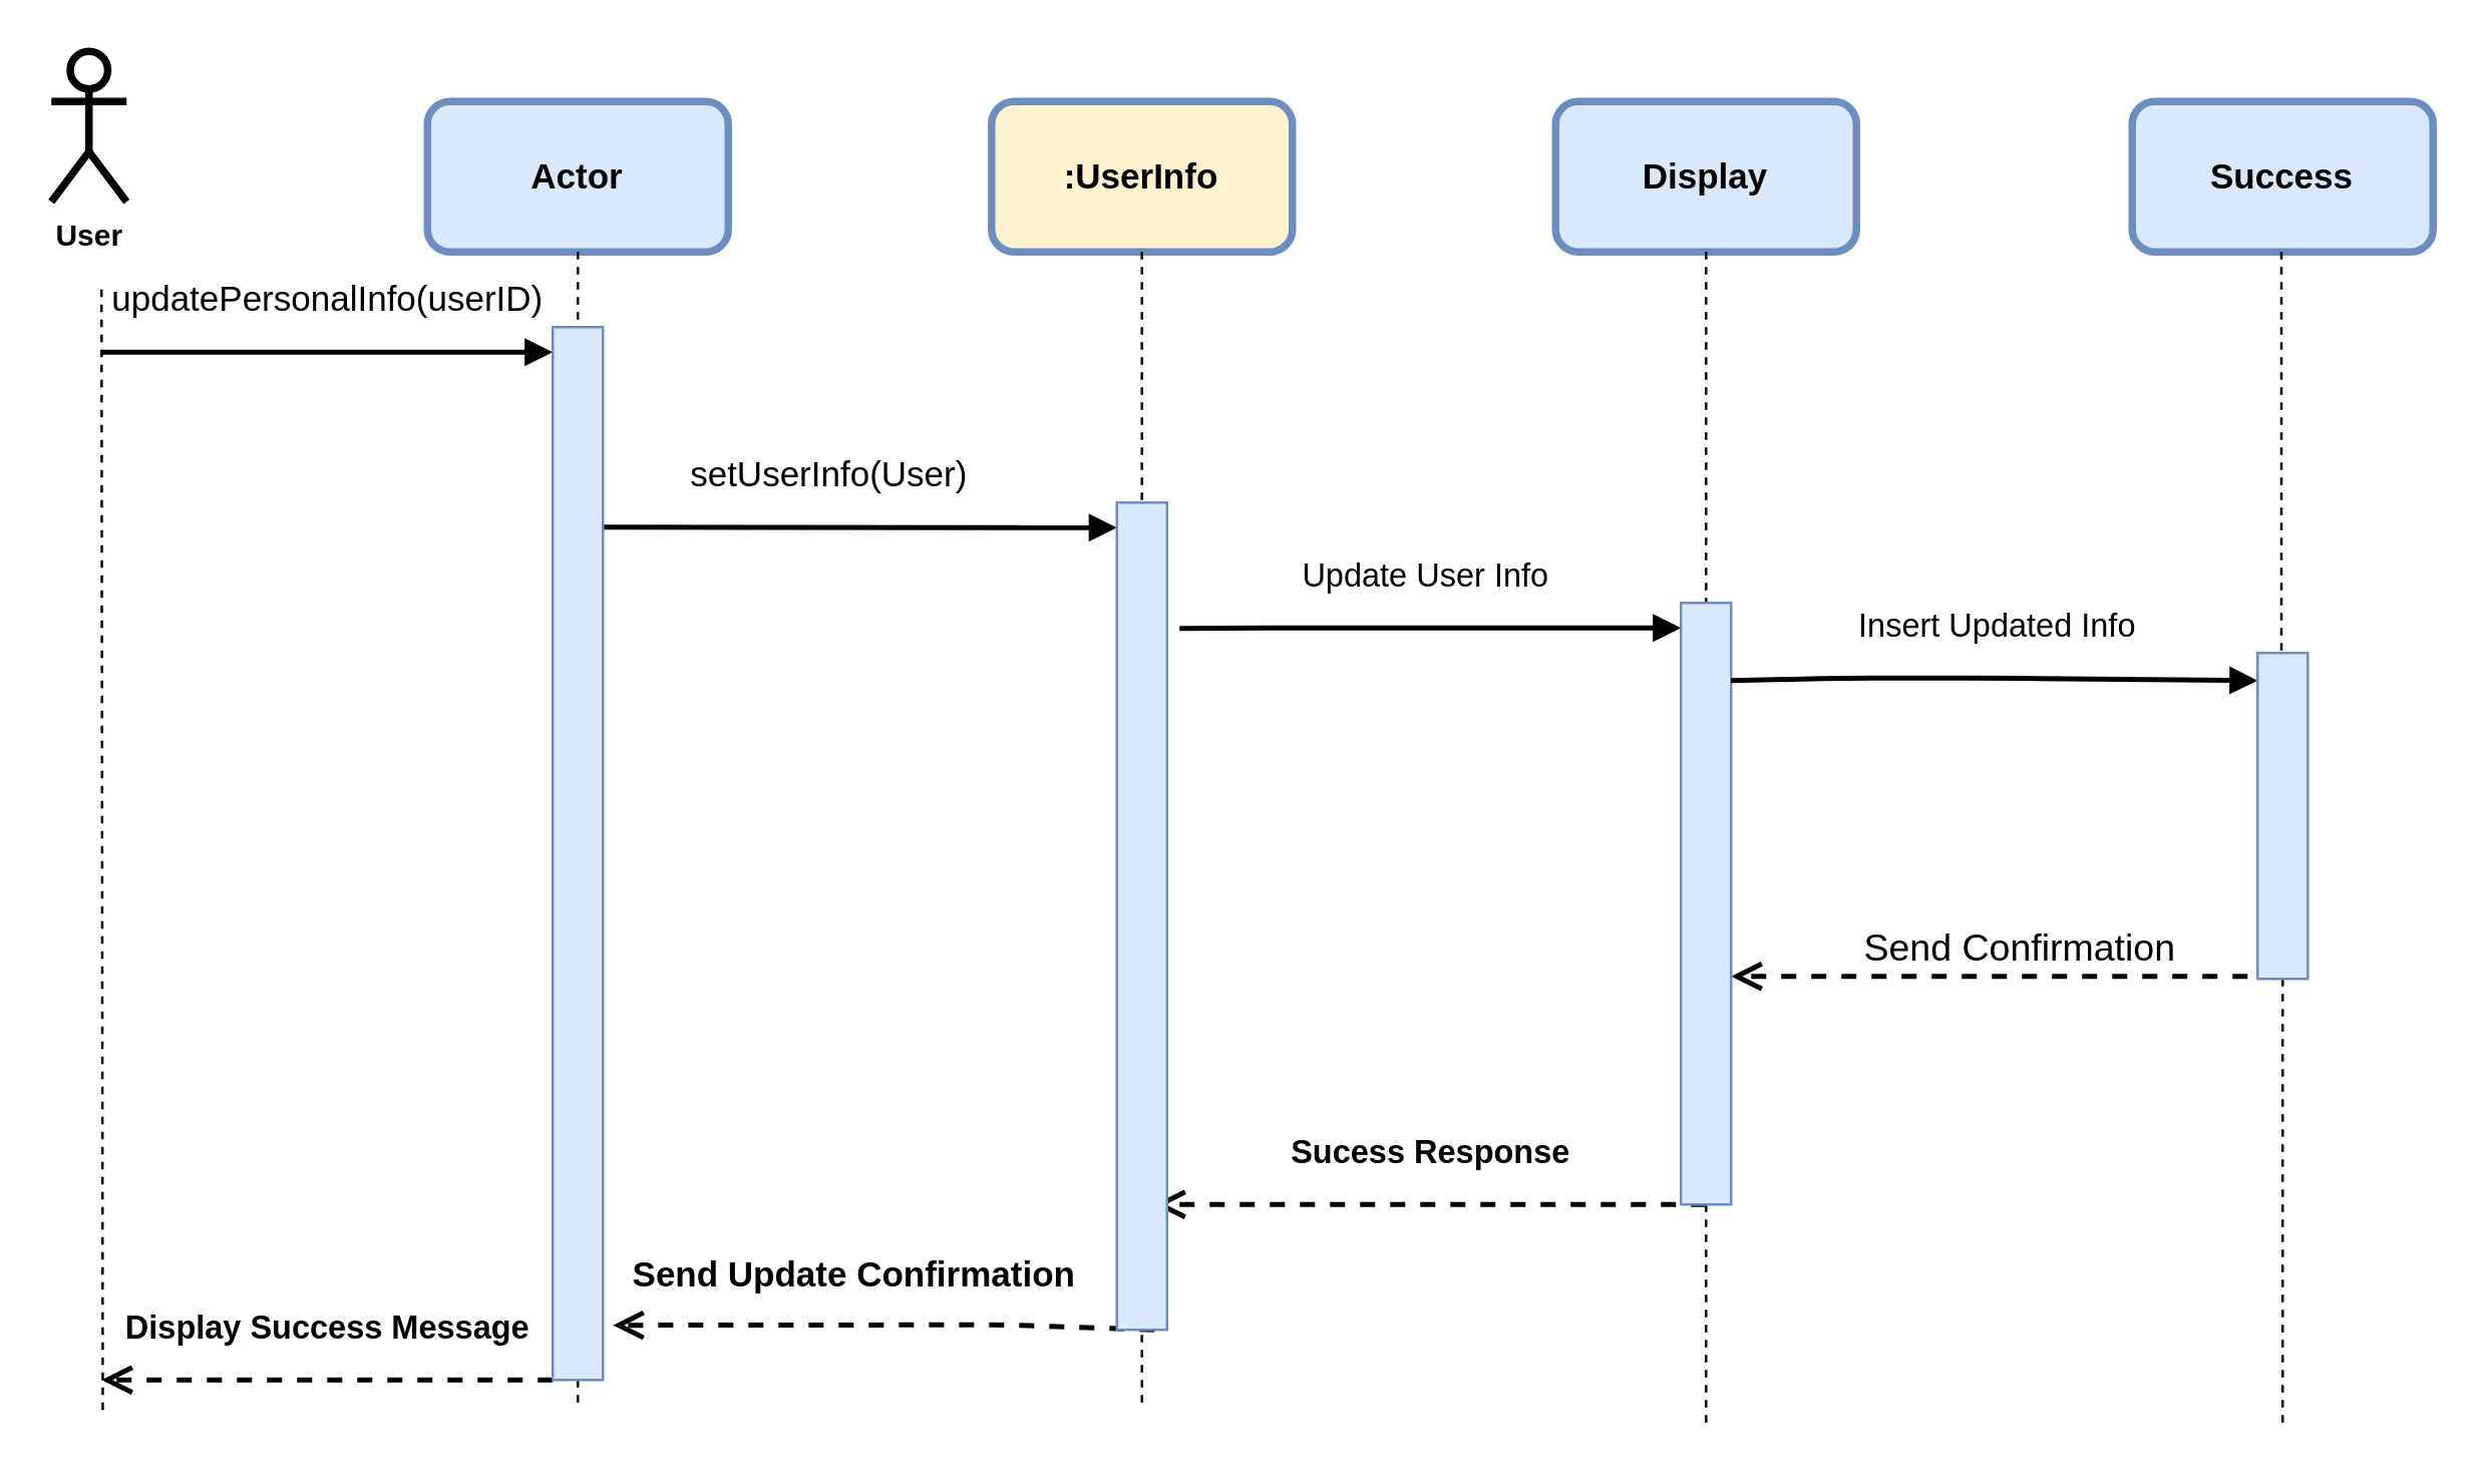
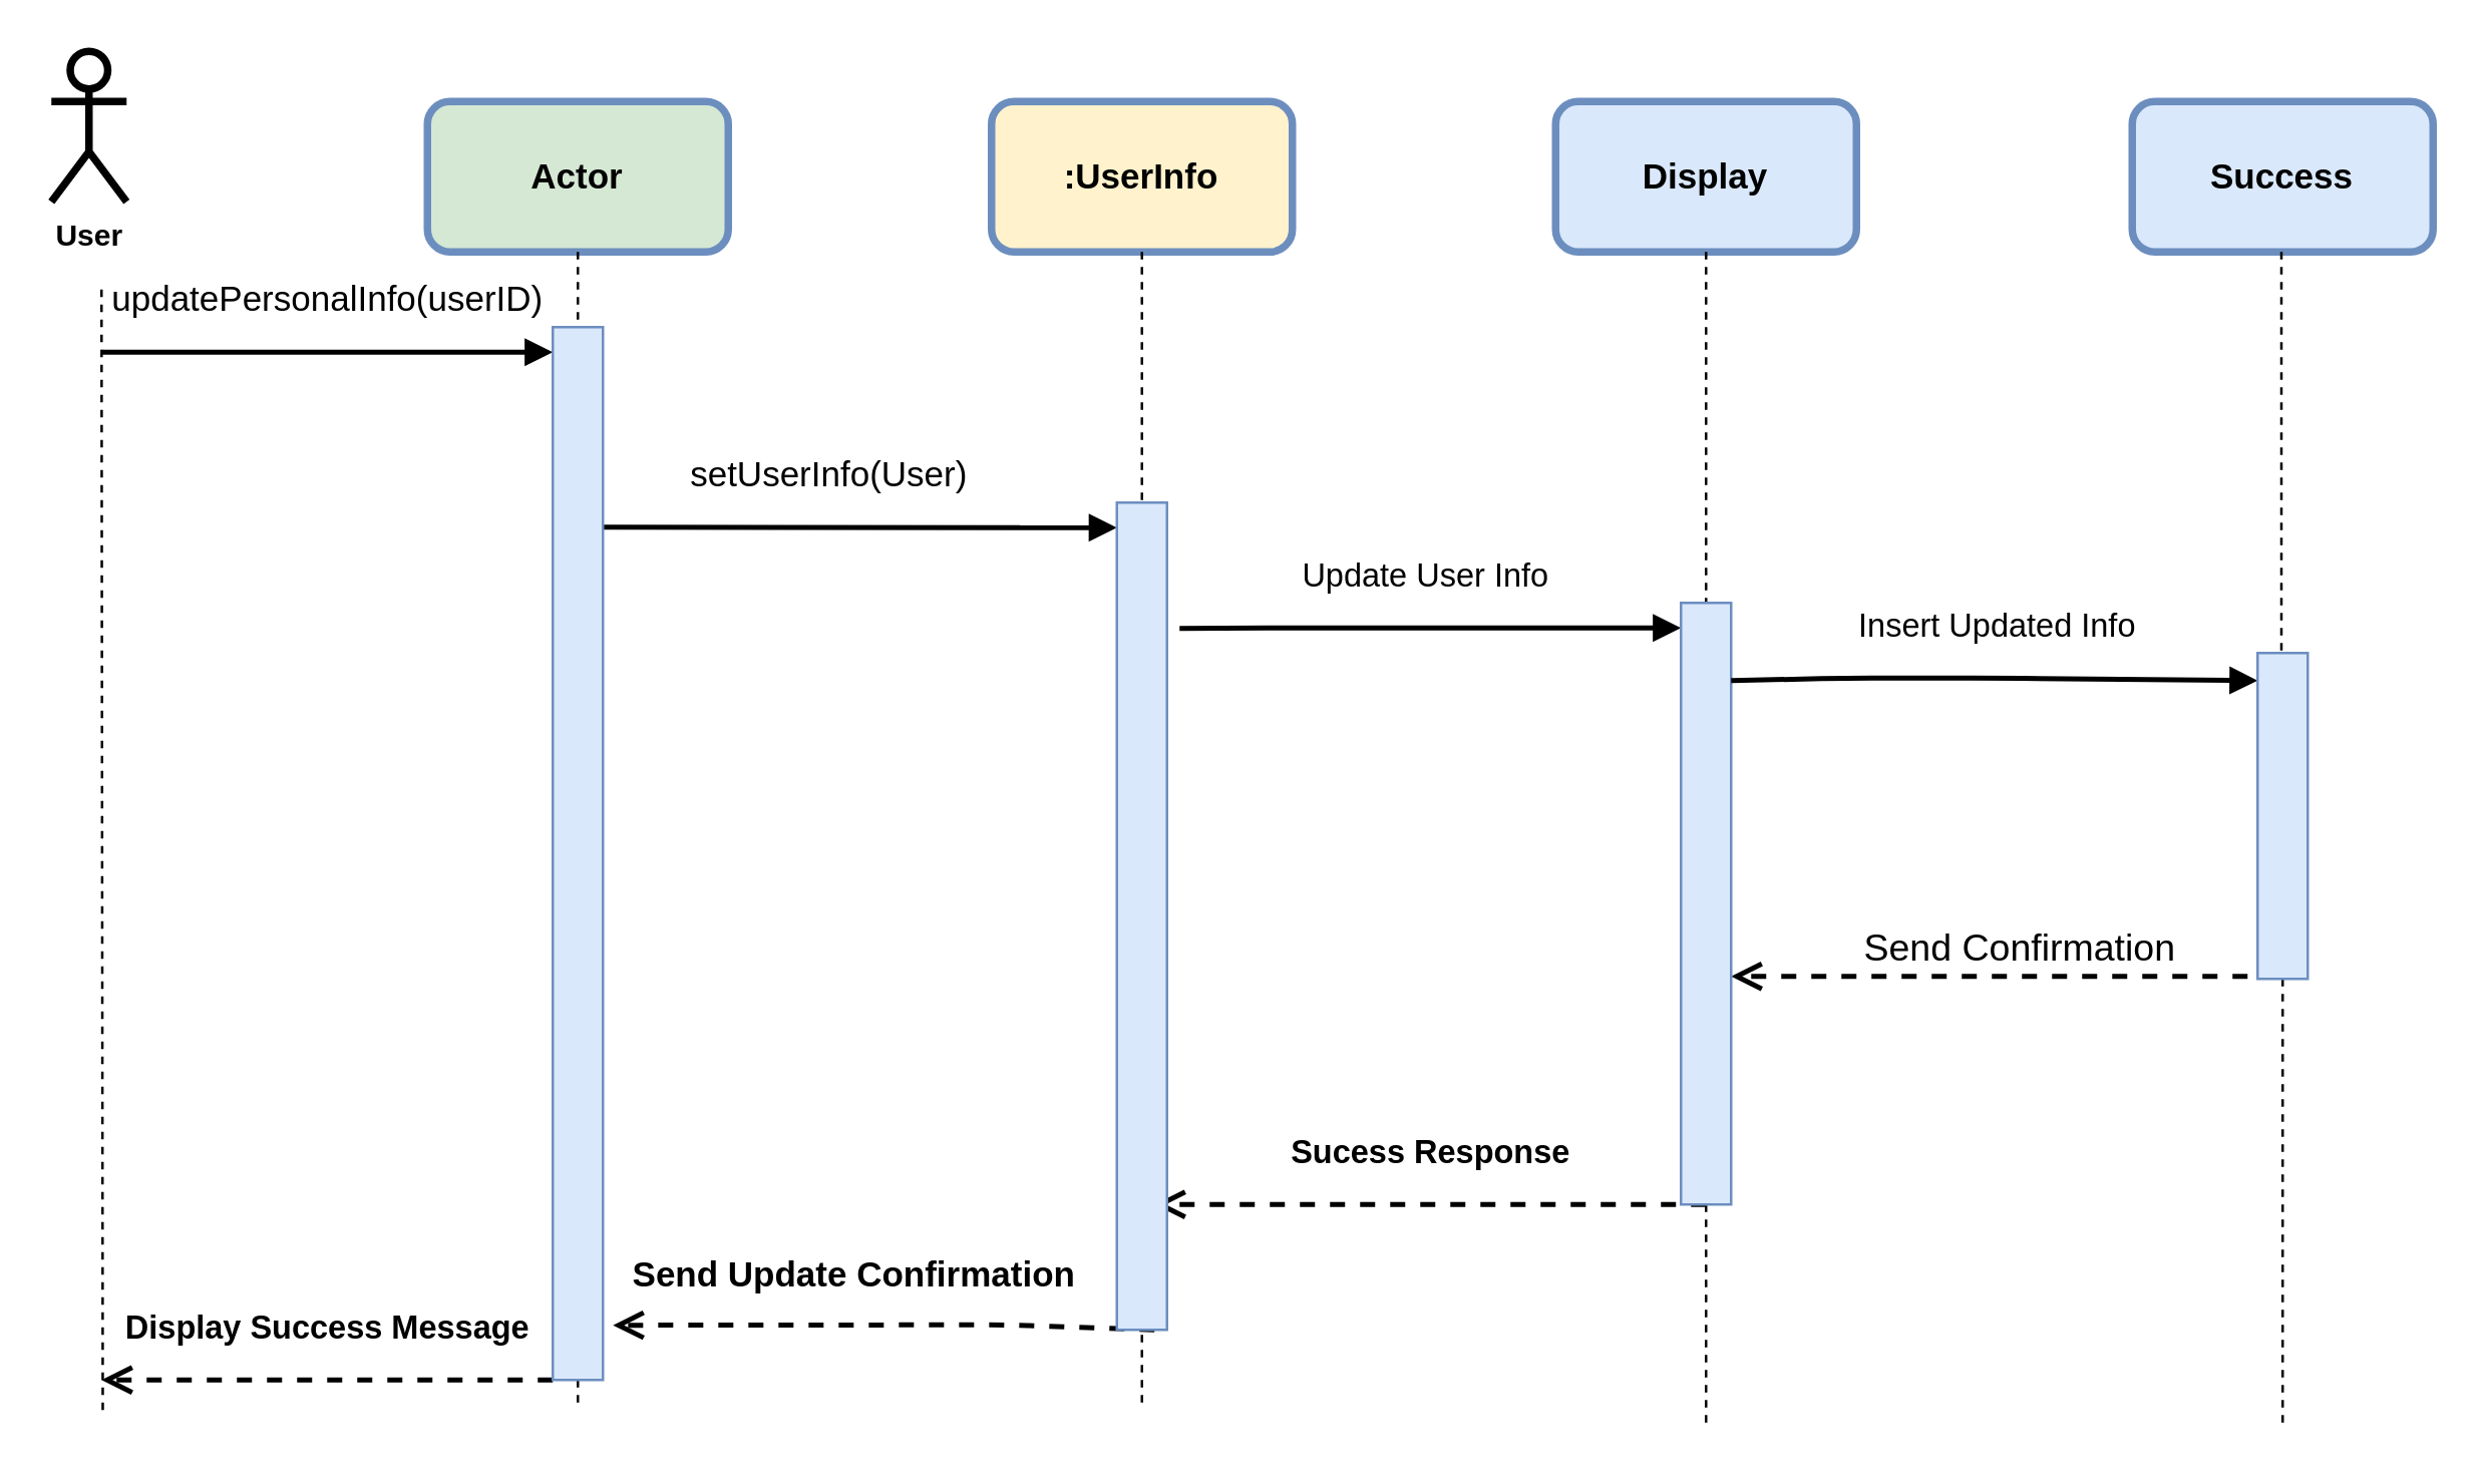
  <mxCell id="0" />
  <mxCell id="1" parent="0" />
  <mxCell id="2" value="&lt;b&gt;User&lt;/b&gt;" style="shape=umlActor;verticalLabelPosition=bottom;verticalAlign=top;html=1;outlineConnect=0;strokeWidth=3;rounded=1;" parent="1" vertex="1"><mxGeometry x="20" y="20" width="30" height="60" as="geometry" /></mxCell>
- <mxCell id="3" value="&lt;font color=&quot;#000000&quot;&gt;&lt;span style=&quot;font-size: 14px;&quot;&gt;&lt;b&gt;Actor&lt;/b&gt;&lt;/span&gt;&lt;/font&gt;" style="rounded=1;whiteSpace=wrap;html=1;strokeWidth=3;fillColor=#dae8fc;strokeColor=#6c8ebf;" parent="1" vertex="1"><mxGeometry x="170" y="40" width="120" height="60" as="geometry" /></mxCell>
+ <mxCell id="3" value="&lt;font color=&quot;#000000&quot;&gt;&lt;span style=&quot;font-size: 14px;&quot;&gt;&lt;b&gt;Actor&lt;/b&gt;&lt;/span&gt;&lt;/font&gt;" style="rounded=1;whiteSpace=wrap;html=1;strokeWidth=3;fillColor=#d5e8d4;strokeColor=#6c8ebf;" parent="1" vertex="1"><mxGeometry x="170" y="40" width="120" height="60" as="geometry" /></mxCell>
  <mxCell id="4" value="&lt;font color=&quot;#000000&quot; style=&quot;font-size: 14px;&quot;&gt;&lt;b&gt;:UserInfo&lt;/b&gt;&lt;/font&gt;" style="rounded=1;whiteSpace=wrap;html=1;strokeWidth=3;fillColor=#fff2cc;strokeColor=#6c8ebf;" parent="1" vertex="1"><mxGeometry x="395" y="40" width="120" height="60" as="geometry" /></mxCell>
  <mxCell id="5" value="&lt;b style=&quot;color: rgb(0, 0, 0); font-size: 14px;&quot;&gt;Display&lt;/b&gt;" style="rounded=1;whiteSpace=wrap;html=1;strokeWidth=3;fillColor=#dae8fc;strokeColor=#6c8ebf;" parent="1" vertex="1"><mxGeometry x="620" y="40" width="120" height="60" as="geometry" /></mxCell>
  <mxCell id="6" value="" style="edgeStyle=none;html=1;exitX=0.5;exitY=1;exitDx=0;exitDy=0;dashed=1;endArrow=none;strokeWidth=1;" parent="1" source="4" edge="1"><mxGeometry relative="1" as="geometry"><mxPoint x="455" y="560" as="targetPoint" /><mxPoint x="455" y="100" as="sourcePoint" /></mxGeometry></mxCell>
  <mxCell id="7" value="&lt;font color=&quot;#000000&quot; style=&quot;font-size: 14px;&quot;&gt;&lt;b&gt;Success&lt;/b&gt;&lt;/font&gt;" style="rounded=1;whiteSpace=wrap;html=1;strokeWidth=3;fillColor=#dae8fc;strokeColor=#6c8ebf;" parent="1" vertex="1"><mxGeometry x="850" y="40" width="120" height="60" as="geometry" /></mxCell>
  <mxCell id="8" value="" style="edgeStyle=none;html=1;exitX=0.5;exitY=1;exitDx=0;exitDy=0;dashed=1;endArrow=none;strokeWidth=1;startArrow=none;" parent="1" source="23" edge="1"><mxGeometry relative="1" as="geometry"><mxPoint x="680" y="570" as="targetPoint" /><mxPoint x="680" y="100" as="sourcePoint" /></mxGeometry></mxCell>
  <mxCell id="9" value="" style="edgeStyle=none;html=1;exitX=0.5;exitY=1;exitDx=0;exitDy=0;dashed=1;endArrow=none;strokeWidth=1;startArrow=none;" parent="1" source="22" edge="1"><mxGeometry relative="1" as="geometry"><mxPoint x="230" y="560" as="targetPoint" /><mxPoint x="230" y="100" as="sourcePoint" /></mxGeometry></mxCell>
  <mxCell id="10" value="" style="edgeStyle=none;html=1;exitX=0.5;exitY=1;exitDx=0;exitDy=0;dashed=1;endArrow=none;strokeWidth=1;" parent="1" edge="1"><mxGeometry relative="1" as="geometry"><mxPoint x="40.5" y="565" as="targetPoint" /><mxPoint x="40" y="115" as="sourcePoint" /></mxGeometry></mxCell>
  <mxCell id="11" value="" style="edgeStyle=none;html=1;exitX=0.5;exitY=1;exitDx=0;exitDy=0;dashed=1;endArrow=none;strokeWidth=1;startArrow=none;" parent="1" source="26" edge="1"><mxGeometry relative="1" as="geometry"><mxPoint x="910" y="570" as="targetPoint" /><mxPoint x="909.5" y="100" as="sourcePoint" /></mxGeometry></mxCell>
  <mxCell id="12" value="&lt;font style=&quot;font-size: 14px;&quot;&gt; updatePersonalInfo(userID)&lt;/font&gt;" style="html=1;verticalAlign=bottom;endArrow=block;strokeWidth=2;" parent="1" edge="1"><mxGeometry y="10" width="80" relative="1" as="geometry"><mxPoint x="40" y="140" as="sourcePoint" /><mxPoint x="220" y="140" as="targetPoint" /><mxPoint as="offset" /></mxGeometry></mxCell>
  <mxCell id="13" value="&lt;font size=&quot;1&quot; style=&quot;&quot;&gt;&lt;span style=&quot;font-size: 13px;&quot;&gt;&lt;b&gt;Display Success Message&lt;/b&gt;&lt;/span&gt;&lt;/font&gt;" style="html=1;verticalAlign=bottom;endArrow=open;dashed=1;endSize=8;strokeWidth=2;fontSize=12;" parent="1" edge="1"><mxGeometry y="-10" relative="1" as="geometry"><mxPoint x="220" y="550" as="sourcePoint" /><mxPoint x="40" y="550" as="targetPoint" /><mxPoint as="offset" /></mxGeometry></mxCell>
  <mxCell id="14" value="&lt;font style=&quot;font-size: 14px;&quot;&gt;setUserInfo(User)&lt;/font&gt;" style="html=1;verticalAlign=bottom;endArrow=block;strokeWidth=2;fontSize=13;exitX=1;exitY=0.19;exitDx=0;exitDy=0;exitPerimeter=0;" parent="1" source="22" edge="1"><mxGeometry x="-0.122" y="10" width="80" relative="1" as="geometry"><mxPoint x="45" y="210" as="sourcePoint" /><mxPoint x="445" y="210" as="targetPoint" /><mxPoint as="offset" /></mxGeometry></mxCell>
  <mxCell id="15" value="Update User Info" style="html=1;verticalAlign=bottom;endArrow=block;strokeWidth=2;fontSize=13;exitX=1.25;exitY=0.152;exitDx=0;exitDy=0;exitPerimeter=0;" parent="1" source="19" edge="1"><mxGeometry x="-0.023" y="10" width="80" relative="1" as="geometry"><mxPoint x="475" y="250" as="sourcePoint" /><mxPoint x="670" y="250" as="targetPoint" /><Array as="points"><mxPoint x="515" y="250" /><mxPoint x="535" y="250" /><mxPoint x="575" y="250" /></Array><mxPoint as="offset" /></mxGeometry></mxCell>
  <mxCell id="16" value="&lt;font style=&quot;font-size: 14px;&quot;&gt;&lt;b&gt;Send Update Confirmation&lt;/b&gt;&lt;/font&gt;" style="html=1;verticalAlign=bottom;endArrow=open;dashed=1;endSize=8;strokeWidth=2;fontSize=13;entryX=1.2;entryY=0.948;entryDx=0;entryDy=0;entryPerimeter=0;" parent="1" target="22" edge="1"><mxGeometry x="0.111" y="-9" relative="1" as="geometry"><mxPoint x="460" y="530" as="sourcePoint" /><mxPoint x="50" y="530" as="targetPoint" /><mxPoint as="offset" /><Array as="points"><mxPoint x="400" y="528" /></Array></mxGeometry></mxCell>
  <mxCell id="17" value="&lt;font style=&quot;font-size: 15px;&quot;&gt;Send Confirmation&lt;/font&gt;" style="html=1;verticalAlign=bottom;endArrow=open;dashed=1;endSize=8;strokeWidth=2;fontSize=13;" parent="1" edge="1"><mxGeometry relative="1" as="geometry"><mxPoint x="920" y="389" as="sourcePoint" /><mxPoint x="690" y="389" as="targetPoint" /></mxGeometry></mxCell>
  <mxCell id="18" value="&lt;b&gt;Sucess Response&lt;/b&gt;" style="html=1;verticalAlign=bottom;endArrow=open;dashed=1;endSize=8;strokeWidth=2;fontSize=13;" parent="1" edge="1"><mxGeometry y="-10" relative="1" as="geometry"><mxPoint x="680" y="480" as="sourcePoint" /><mxPoint x="460" y="480" as="targetPoint" /><mxPoint as="offset" /><Array as="points"><mxPoint x="570" y="480" /></Array></mxGeometry></mxCell>
  <mxCell id="19" value="" style="html=1;points=[];perimeter=orthogonalPerimeter;fontSize=13;fillColor=#dae8fc;strokeColor=#6c8ebf;" parent="1" vertex="1"><mxGeometry x="445" y="200" width="20" height="330" as="geometry" /></mxCell>
  <mxCell id="20" value="" style="edgeStyle=none;html=1;exitX=0.5;exitY=1;exitDx=0;exitDy=0;dashed=1;endArrow=none;strokeWidth=1;" parent="1" target="23" edge="1"><mxGeometry relative="1" as="geometry"><mxPoint x="680" y="720" as="targetPoint" /><mxPoint x="680" y="100" as="sourcePoint" /></mxGeometry></mxCell>
  <mxCell id="21" value="" style="edgeStyle=none;html=1;exitX=0.5;exitY=1;exitDx=0;exitDy=0;dashed=1;endArrow=none;strokeWidth=1;" parent="1" target="22" edge="1"><mxGeometry relative="1" as="geometry"><mxPoint x="230" y="560" as="targetPoint" /><mxPoint x="230" y="100" as="sourcePoint" /></mxGeometry></mxCell>
  <mxCell id="22" value="" style="html=1;points=[];perimeter=orthogonalPerimeter;fontSize=13;fillColor=#dae8fc;strokeColor=#6c8ebf;" parent="1" vertex="1"><mxGeometry x="220" y="130" width="20" height="420" as="geometry" /></mxCell>
  <mxCell id="23" value="" style="html=1;points=[];perimeter=orthogonalPerimeter;fontSize=13;fillColor=#dae8fc;strokeColor=#6c8ebf;" parent="1" vertex="1"><mxGeometry x="670" y="240" width="20" height="240" as="geometry" /></mxCell>
  <mxCell id="24" value="Insert Updated Info" style="html=1;verticalAlign=bottom;endArrow=block;strokeWidth=2;fontSize=13;entryX=-0.05;entryY=0.055;entryDx=0;entryDy=0;entryPerimeter=0;" parent="1" edge="1"><mxGeometry x="0.01" y="10" width="80" relative="1" as="geometry"><mxPoint x="690" y="271" as="sourcePoint" /><mxPoint x="900" y="271" as="targetPoint" /><Array as="points"><mxPoint x="736" y="270" /><mxPoint x="756" y="270" /><mxPoint x="796" y="270" /></Array><mxPoint as="offset" /></mxGeometry></mxCell>
  <mxCell id="25" value="" style="edgeStyle=none;html=1;exitX=0.5;exitY=1;exitDx=0;exitDy=0;dashed=1;endArrow=none;strokeWidth=1;" parent="1" target="26" edge="1"><mxGeometry relative="1" as="geometry"><mxPoint x="910" y="570" as="targetPoint" /><mxPoint x="909.5" y="100" as="sourcePoint" /></mxGeometry></mxCell>
  <mxCell id="26" value="" style="html=1;points=[];perimeter=orthogonalPerimeter;fontSize=13;fillColor=#dae8fc;strokeColor=#6c8ebf;" parent="1" vertex="1"><mxGeometry x="900" y="260" width="20" height="130" as="geometry" /></mxCell>
